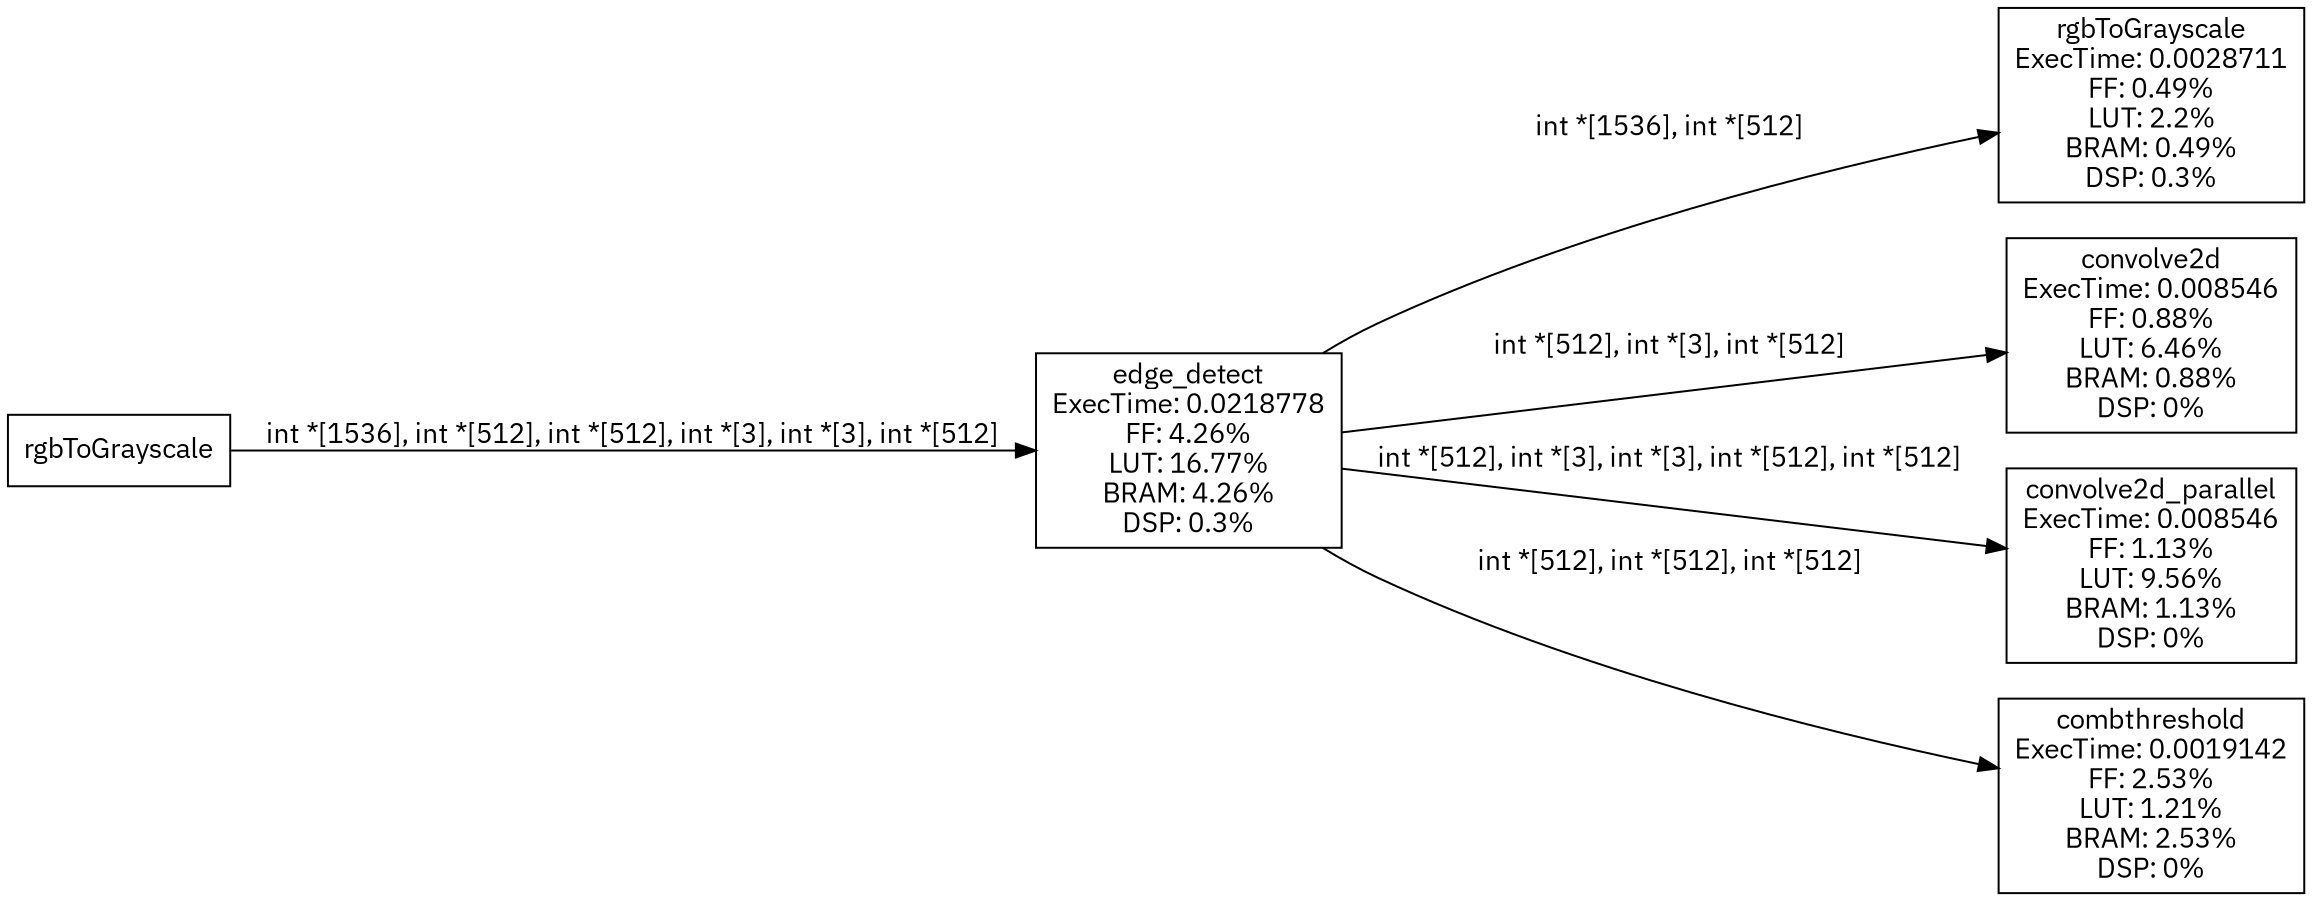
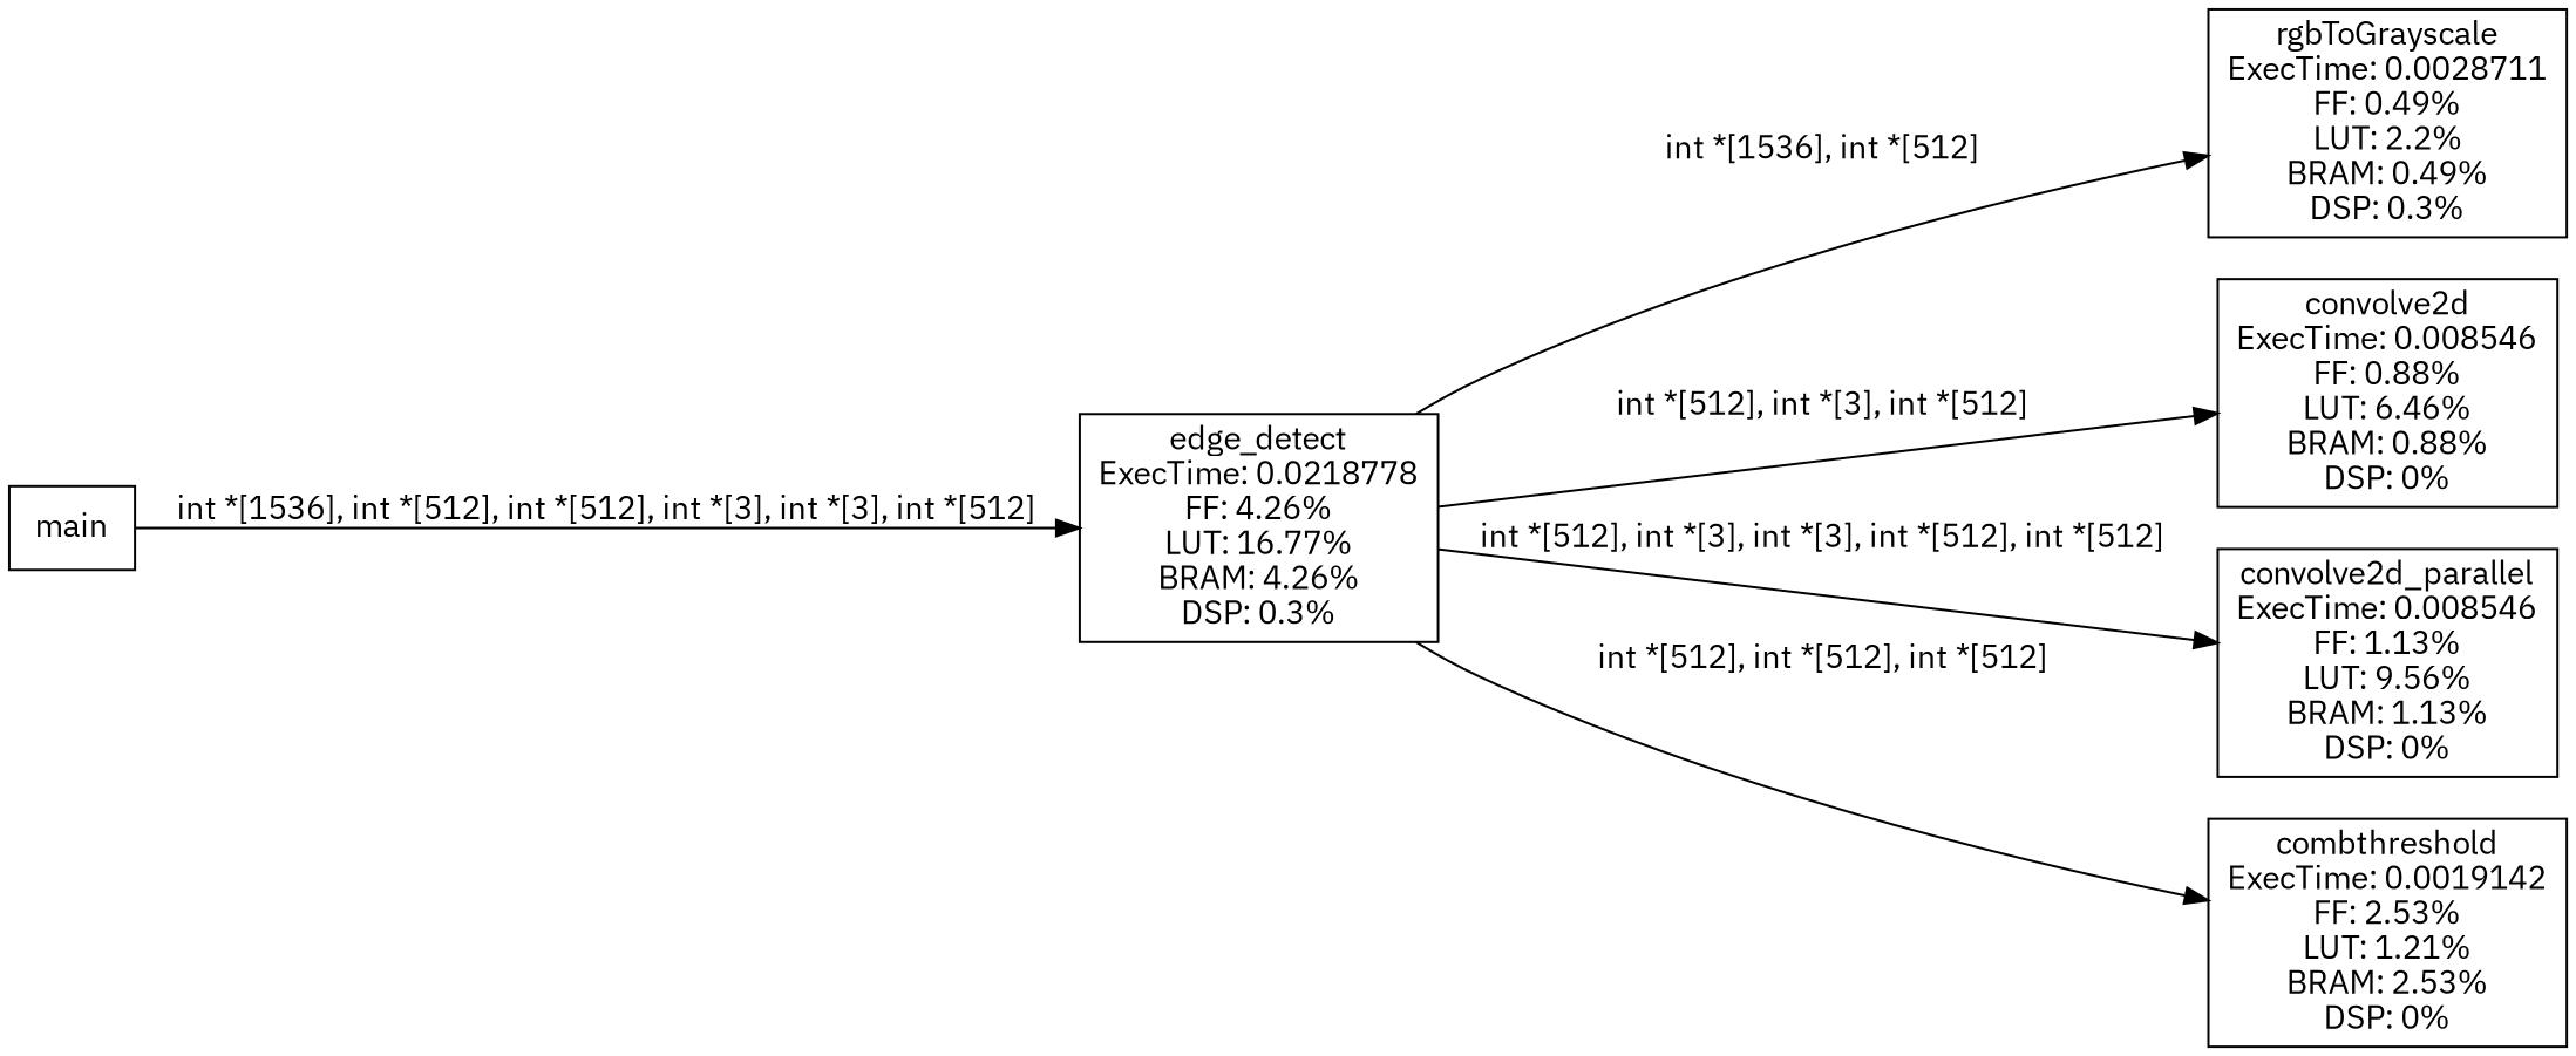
  digraph {
    rankdir=LR
    fontname="IBM Plex Sans"
    node [shape=rectangle fontname="IBM Plex Sans"]
    edge [fontname="IBM Plex Sans"]
    n1 [label="edge_detect\nExecTime: 0.0218778\nFF: 4.26%\nLUT: 16.77%\nBRAM: 4.26%\nDSP: 0.3%"]
    n2 [label="rgbToGrayscale\nExecTime: 0.0028711\nFF: 0.49%\nLUT: 2.2%\nBRAM: 0.49%\nDSP: 0.3%"]
    n3 [label="convolve2d\nExecTime: 0.008546\nFF: 0.88%\nLUT: 6.46%\nBRAM: 0.88%\nDSP: 0%"]
    n4 [label="convolve2d_parallel\nExecTime: 0.008546\nFF: 1.13%\nLUT: 9.56%\nBRAM: 1.13%\nDSP: 0%"]
    n5 [label="combthreshold\nExecTime: 0.0019142\nFF: 2.53%\nLUT: 1.21%\nBRAM: 2.53%\nDSP: 0%"]
-   main [label=rgbToGrayscale]
+   main
    n1 -> n2 [label="int *[1536], int *[512]"]
    n1 -> n3 [label="int *[512], int *[3], int *[512]"]
    n1 -> n4 [label="int *[512], int *[3], int *[3], int *[512], int *[512]"]
    n1 -> n5 [label="int *[512], int *[512], int *[512]"]
    main -> n1 [label="int *[1536], int *[512], int *[512], int *[3], int *[3], int *[512]"]
  }
